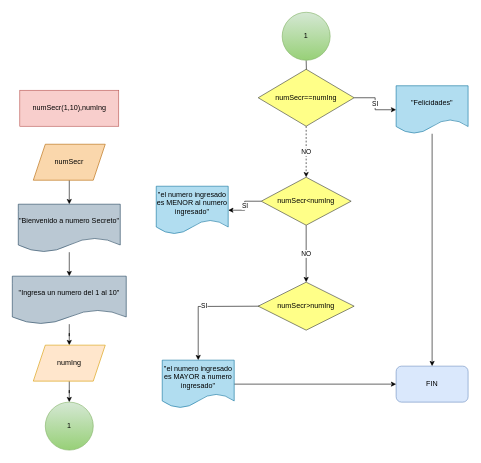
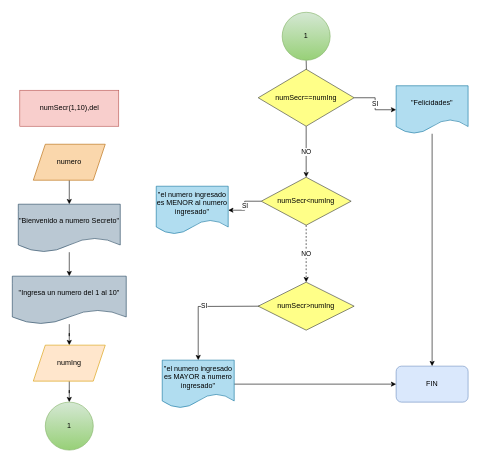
  <mxCell id="0" />
  <mxCell id="1" parent="0" />
- <mxCell id="2" value="numSecr(1,10),numIng" style="whiteSpace=wrap;html=1;fillColor=#f8cecc;strokeColor=#b85450;" parent="1" vertex="1"><mxGeometry x="32.5" y="150" width="165" height="60" as="geometry" /></mxCell>
+ <mxCell id="2" value="numSecr(1,10),del" style="whiteSpace=wrap;html=1;fillColor=#f8cecc;strokeColor=#b85450;" parent="1" vertex="1"><mxGeometry x="32.5" y="150" width="165" height="60" as="geometry" /></mxCell>
  <mxCell id="3" value="" style="edgeStyle=orthogonalEdgeStyle;rounded=0;orthogonalLoop=1;jettySize=auto;html=1;" parent="1" source="4" target="6" edge="1"><mxGeometry relative="1" as="geometry" /></mxCell>
- <mxCell id="4" value="numSecr" style="shape=parallelogram;perimeter=parallelogramPerimeter;whiteSpace=wrap;html=1;fixedSize=1;fillColor=#fad7ac;strokeColor=#b46504;" parent="1" vertex="1"><mxGeometry x="55" y="240" width="120" height="60" as="geometry" /></mxCell>
+ <mxCell id="4" value="numero" style="shape=parallelogram;perimeter=parallelogramPerimeter;whiteSpace=wrap;html=1;fixedSize=1;fillColor=#fad7ac;strokeColor=#b46504;" parent="1" vertex="1"><mxGeometry x="55" y="240" width="120" height="60" as="geometry" /></mxCell>
  <mxCell id="5" value="" style="edgeStyle=orthogonalEdgeStyle;rounded=0;orthogonalLoop=1;jettySize=auto;html=1;" parent="1" source="6" target="8" edge="1"><mxGeometry relative="1" as="geometry" /></mxCell>
  <mxCell id="6" value="&quot;Bienvenido a numero Secreto&quot;" style="shape=document;whiteSpace=wrap;html=1;boundedLbl=1;fillColor=#bac8d3;strokeColor=#23445d;" parent="1" vertex="1"><mxGeometry x="30" y="340" width="170" height="80" as="geometry" /></mxCell>
  <mxCell id="7" value="" style="edgeStyle=orthogonalEdgeStyle;rounded=0;orthogonalLoop=1;jettySize=auto;html=1;" parent="1" source="8" target="11" edge="1"><mxGeometry relative="1" as="geometry" /></mxCell>
  <mxCell id="8" value="&quot;Ingresa un numero del 1 al 10&quot;" style="shape=document;whiteSpace=wrap;html=1;boundedLbl=1;fillColor=#bac8d3;strokeColor=#23445d;" parent="1" vertex="1"><mxGeometry x="20" y="460" width="190" height="80" as="geometry" /></mxCell>
  <mxCell id="9" value="" style="edgeStyle=orthogonalEdgeStyle;rounded=0;orthogonalLoop=1;jettySize=auto;html=1;" parent="1" target="14" edge="1"><mxGeometry relative="1" as="geometry"><mxPoint x="510" y="100" as="sourcePoint" /></mxGeometry></mxCell>
  <mxCell id="10" value="" style="edgeStyle=orthogonalEdgeStyle;rounded=0;orthogonalLoop=1;jettySize=auto;html=1;" parent="1" source="11" target="15" edge="1"><mxGeometry relative="1" as="geometry" /></mxCell>
  <mxCell id="11" value="numIng" style="shape=parallelogram;perimeter=parallelogramPerimeter;whiteSpace=wrap;html=1;fixedSize=1;fillColor=#ffe6cc;strokeColor=#d79b00;" parent="1" vertex="1"><mxGeometry x="55" y="575" width="120" height="60" as="geometry" /></mxCell>
- <mxCell id="12" value="NO" style="edgeStyle=orthogonalEdgeStyle;rounded=0;orthogonalLoop=1;jettySize=auto;html=1;dashed=1;" parent="1" source="14" target="21" edge="1"><mxGeometry relative="1" as="geometry"><mxPoint x="650" y="182.5" as="targetPoint" /></mxGeometry></mxCell>
+ <mxCell id="12" value="NO" style="edgeStyle=orthogonalEdgeStyle;rounded=0;orthogonalLoop=1;jettySize=auto;html=1;" parent="1" source="14" target="21" edge="1"><mxGeometry relative="1" as="geometry"><mxPoint x="650" y="182.5" as="targetPoint" /></mxGeometry></mxCell>
  <mxCell id="13" value="SI" style="edgeStyle=orthogonalEdgeStyle;rounded=0;orthogonalLoop=1;jettySize=auto;html=1;" parent="1" source="14" target="18" edge="1"><mxGeometry relative="1" as="geometry" /></mxCell>
  <mxCell id="14" value="numSecr==numIng" style="rhombus;whiteSpace=wrap;html=1;fillColor=#ffff88;strokeColor=#36393d;" parent="1" vertex="1"><mxGeometry x="430" y="115" width="160" height="95" as="geometry" /></mxCell>
  <mxCell id="15" value="1" style="ellipse;whiteSpace=wrap;html=1;aspect=fixed;fillColor=#d5e8d4;gradientColor=#97d077;strokeColor=#82b366;" parent="1" vertex="1"><mxGeometry x="75" y="670" width="80" height="80" as="geometry" /></mxCell>
  <mxCell id="16" value="1" style="ellipse;whiteSpace=wrap;html=1;aspect=fixed;fillColor=#d5e8d4;gradientColor=#97d077;strokeColor=#82b366;" parent="1" vertex="1"><mxGeometry x="470" y="20" width="80" height="80" as="geometry" /></mxCell>
  <mxCell id="17" value="" style="edgeStyle=orthogonalEdgeStyle;rounded=0;orthogonalLoop=1;jettySize=auto;html=1;" parent="1" source="18" target="25" edge="1"><mxGeometry relative="1" as="geometry" /></mxCell>
  <mxCell id="18" value="&quot;Felicidades&quot;" style="shape=document;whiteSpace=wrap;html=1;boundedLbl=1;fillColor=#b1ddf0;strokeColor=#10739e;" parent="1" vertex="1"><mxGeometry x="660" y="142.5" width="120" height="80" as="geometry" /></mxCell>
  <mxCell id="19" value="SI" style="edgeStyle=orthogonalEdgeStyle;rounded=0;orthogonalLoop=1;jettySize=auto;html=1;" parent="1" source="21" target="22" edge="1"><mxGeometry relative="1" as="geometry" /></mxCell>
- <mxCell id="20" value="NO" style="edgeStyle=orthogonalEdgeStyle;rounded=0;orthogonalLoop=1;jettySize=auto;html=1;" parent="1" source="21" target="24" edge="1"><mxGeometry relative="1" as="geometry" /></mxCell>
+ <mxCell id="20" value="NO" style="edgeStyle=orthogonalEdgeStyle;rounded=0;orthogonalLoop=1;jettySize=auto;html=1;dashed=1;" parent="1" source="21" target="24" edge="1"><mxGeometry relative="1" as="geometry" /></mxCell>
  <mxCell id="21" value="numSecr&amp;lt;numIng" style="rhombus;whiteSpace=wrap;html=1;fillColor=#ffff88;strokeColor=#36393d;" parent="1" vertex="1"><mxGeometry x="435" y="295" width="150" height="80" as="geometry" /></mxCell>
  <mxCell id="22" value="&quot;el numero ingresado es MENOR al numero ingresado&quot;" style="shape=document;whiteSpace=wrap;html=1;boundedLbl=1;fillColor=#b1ddf0;strokeColor=#10739e;" parent="1" vertex="1"><mxGeometry x="260" y="310" width="120" height="80" as="geometry" /></mxCell>
  <mxCell id="23" value="SI" style="edgeStyle=orthogonalEdgeStyle;rounded=0;orthogonalLoop=1;jettySize=auto;html=1;" parent="1" target="27" edge="1"><mxGeometry relative="1" as="geometry"><mxPoint x="440" y="510" as="sourcePoint" /></mxGeometry></mxCell>
  <mxCell id="24" value="numSecr&amp;gt;numIng" style="rhombus;whiteSpace=wrap;html=1;fillColor=#ffff88;strokeColor=#36393d;" parent="1" vertex="1"><mxGeometry x="430" y="470" width="160" height="80" as="geometry" /></mxCell>
  <mxCell id="25" value="FIN" style="whiteSpace=wrap;html=1;fillColor=#dae8fc;strokeColor=#6c8ebf;rounded=1;" parent="1" vertex="1"><mxGeometry x="660" y="610" width="120" height="60" as="geometry" /></mxCell>
  <mxCell id="26" style="edgeStyle=orthogonalEdgeStyle;rounded=0;orthogonalLoop=1;jettySize=auto;html=1;" parent="1" source="27" target="25" edge="1"><mxGeometry relative="1" as="geometry" /></mxCell>
  <mxCell id="27" value="&quot;el numero ingresado es MAYOR a numero ingresado&quot;" style="shape=document;whiteSpace=wrap;html=1;boundedLbl=1;fillColor=#b1ddf0;strokeColor=#10739e;" parent="1" vertex="1"><mxGeometry x="270" y="600" width="120" height="80" as="geometry" /></mxCell>
